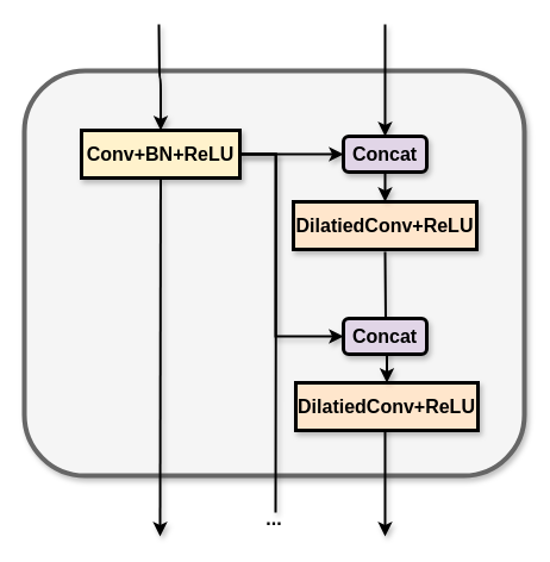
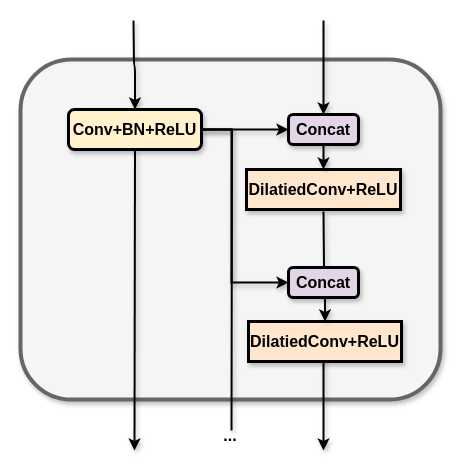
  <mxCell id="0" />
  <mxCell id="1" parent="0" />
  <mxCell id="2" value="" style="rounded=1;whiteSpace=wrap;html=1;fillColor=#f5f5f5;strokeColor=#666666;strokeWidth=4;fontColor=#333333;shadow=1;fontSize=16;" parent="1" vertex="1"><mxGeometry x="20" y="59" width="420" height="340" as="geometry" /></mxCell>
  <mxCell id="3" style="edgeStyle=orthogonalEdgeStyle;rounded=1;orthogonalLoop=1;jettySize=auto;html=1;strokeWidth=2;shadow=1;endArrow=none;endFill=0;startArrow=classic;startFill=1;fontSize=16;" parent="1" source="7" edge="1"><mxGeometry relative="1" as="geometry"><mxPoint x="133" y="20" as="targetPoint" /></mxGeometry></mxCell>
  <mxCell id="4" style="edgeStyle=orthogonalEdgeStyle;rounded=0;orthogonalLoop=1;jettySize=auto;html=1;entryX=0;entryY=0.5;entryDx=0;entryDy=0;strokeWidth=2;shadow=1;fontSize=16;" parent="1" source="7" target="17" edge="1"><mxGeometry relative="1" as="geometry" /></mxCell>
  <mxCell id="5" style="edgeStyle=orthogonalEdgeStyle;rounded=0;orthogonalLoop=1;jettySize=auto;html=1;exitX=1;exitY=0.5;exitDx=0;exitDy=0;entryX=0;entryY=0.5;entryDx=0;entryDy=0;strokeWidth=2;shadow=1;fontSize=16;" parent="1" source="7" target="13" edge="1"><mxGeometry relative="1" as="geometry"><Array as="points"><mxPoint x="231" y="129" /><mxPoint x="231" y="282" /></Array></mxGeometry></mxCell>
  <mxCell id="6" style="edgeStyle=orthogonalEdgeStyle;rounded=0;orthogonalLoop=1;jettySize=auto;html=1;exitX=1;exitY=0.5;exitDx=0;exitDy=0;endArrow=none;endFill=0;strokeWidth=2;shadow=1;fontSize=16;" parent="1" source="7" edge="1"><mxGeometry relative="1" as="geometry"><mxPoint x="231" y="430" as="targetPoint" /></mxGeometry></mxCell>
- <mxCell id="7" value="&lt;b style=&quot;font-size: 16px;&quot;&gt;Conv+BN+ReLU&lt;/b&gt;" style="rounded=0;whiteSpace=wrap;html=1;fillColor=#fff2cc;strokeColor=#000000;strokeWidth=3;shadow=1;fontSize=16;" parent="1" vertex="1"><mxGeometry x="68" y="109" width="133" height="40" as="geometry" /></mxCell>
+ <mxCell id="7" value="&lt;b style=&quot;font-size: 16px;&quot;&gt;Conv+BN+ReLU&lt;/b&gt;" style="whiteSpace=wrap;html=1;fillColor=#fff2cc;strokeColor=#000000;strokeWidth=3;shadow=1;fontSize=16;rounded=1;" parent="1" vertex="1"><mxGeometry x="68" y="109" width="133" height="40" as="geometry" /></mxCell>
  <mxCell id="8" style="edgeStyle=orthogonalEdgeStyle;rounded=0;orthogonalLoop=1;jettySize=auto;html=1;exitX=0.5;exitY=1;exitDx=0;exitDy=0;strokeWidth=2;shadow=1;fontSize=16;" parent="1" edge="1"><mxGeometry relative="1" as="geometry"><mxPoint x="323" y="450" as="targetPoint" /><mxPoint x="323" y="343" as="sourcePoint" /></mxGeometry></mxCell>
  <mxCell id="9" value="&lt;b style=&quot;border-color: var(--border-color); font-size: 16px;&quot;&gt;DilatiedConv+ReLU&lt;/b&gt;" style="rounded=0;whiteSpace=wrap;html=1;fillColor=#ffe6cc;strokeColor=#000000;strokeWidth=3;shadow=1;fontSize=16;" parent="1" vertex="1"><mxGeometry x="248" y="321" width="153" height="40" as="geometry" /></mxCell>
  <mxCell id="10" style="edgeStyle=orthogonalEdgeStyle;rounded=0;orthogonalLoop=1;jettySize=auto;html=1;entryX=0.5;entryY=0;entryDx=0;entryDy=0;strokeWidth=2;shadow=1;fontSize=16;" parent="1" target="9" edge="1"><mxGeometry relative="1" as="geometry"><mxPoint x="323" y="211" as="sourcePoint" /></mxGeometry></mxCell>
  <mxCell id="11" style="edgeStyle=orthogonalEdgeStyle;rounded=0;orthogonalLoop=1;jettySize=auto;html=1;exitX=0.5;exitY=0;exitDx=0;exitDy=0;shadow=1;fontSize=16;" parent="1" source="12" edge="1"><mxGeometry relative="1" as="geometry"><mxPoint x="323" y="167" as="targetPoint" /></mxGeometry></mxCell>
  <mxCell id="12" value="&lt;b style=&quot;border-color: var(--border-color); font-size: 16px;&quot;&gt;DilatiedConv+ReLU&lt;/b&gt;" style="rounded=0;whiteSpace=wrap;html=1;fillColor=#ffe6cc;strokeColor=#000000;strokeWidth=3;shadow=1;fontSize=16;" parent="1" vertex="1"><mxGeometry x="246" y="169" width="154" height="40" as="geometry" /></mxCell>
  <mxCell id="13" value="Concat" style="rounded=1;whiteSpace=wrap;html=1;strokeWidth=3;shadow=1;fillColor=#e1d5e7;strokeColor=#000000;fontSize=16;fontStyle=1" parent="1" vertex="1"><mxGeometry x="288" y="267" width="70" height="30" as="geometry" /></mxCell>
  <mxCell id="14" style="edgeStyle=orthogonalEdgeStyle;rounded=0;orthogonalLoop=1;jettySize=auto;html=1;strokeWidth=2;exitX=0.5;exitY=1;exitDx=0;exitDy=0;shadow=1;fontSize=16;" parent="1" source="7" edge="1"><mxGeometry relative="1" as="geometry"><mxPoint x="134" y="450" as="targetPoint" /><mxPoint x="134" y="302" as="sourcePoint" /></mxGeometry></mxCell>
  <mxCell id="15" style="edgeStyle=orthogonalEdgeStyle;rounded=0;orthogonalLoop=1;jettySize=auto;html=1;entryX=0.5;entryY=0;entryDx=0;entryDy=0;strokeWidth=2;shadow=1;fontSize=16;" parent="1" source="17" target="12" edge="1"><mxGeometry relative="1" as="geometry" /></mxCell>
  <mxCell id="16" style="edgeStyle=orthogonalEdgeStyle;rounded=0;orthogonalLoop=1;jettySize=auto;html=1;endArrow=none;endFill=0;startArrow=classic;startFill=1;strokeWidth=2;shadow=1;fontSize=16;" parent="1" source="17" edge="1"><mxGeometry relative="1" as="geometry"><mxPoint x="323" y="20" as="targetPoint" /></mxGeometry></mxCell>
  <mxCell id="17" value="Concat" style="rounded=1;whiteSpace=wrap;html=1;strokeWidth=3;shadow=1;fillColor=#e1d5e7;strokeColor=#000000;fontSize=16;fontStyle=1" parent="1" vertex="1"><mxGeometry x="288" y="114" width="70" height="30" as="geometry" /></mxCell>
  <mxCell id="18" value="&lt;b style=&quot;font-size: 16px;&quot;&gt;&lt;font style=&quot;font-size: 16px;&quot;&gt;...&lt;/font&gt;&lt;/b&gt;" style="text;html=1;strokeColor=none;fillColor=none;align=center;verticalAlign=middle;whiteSpace=wrap;rounded=0;shadow=1;fontSize=16;" parent="1" vertex="1"><mxGeometry x="200" y="420" width="60" height="30" as="geometry" /></mxCell>
